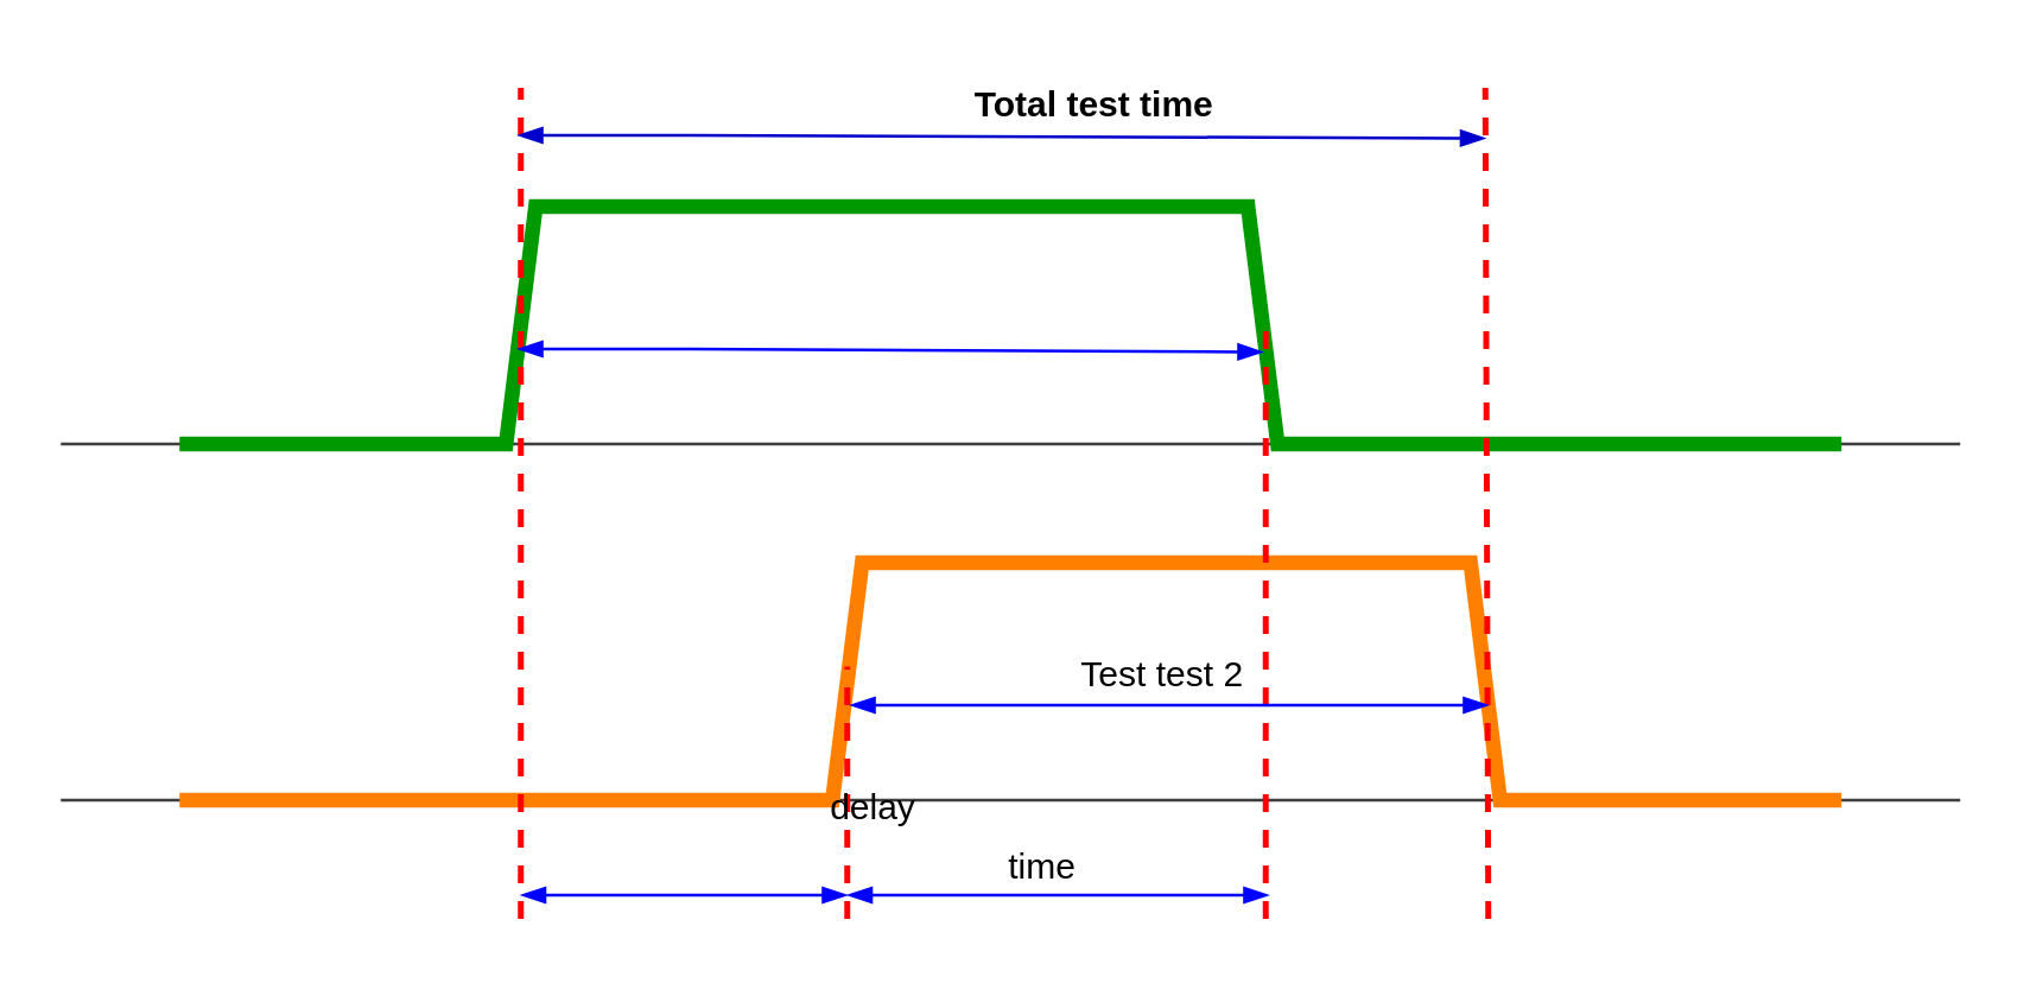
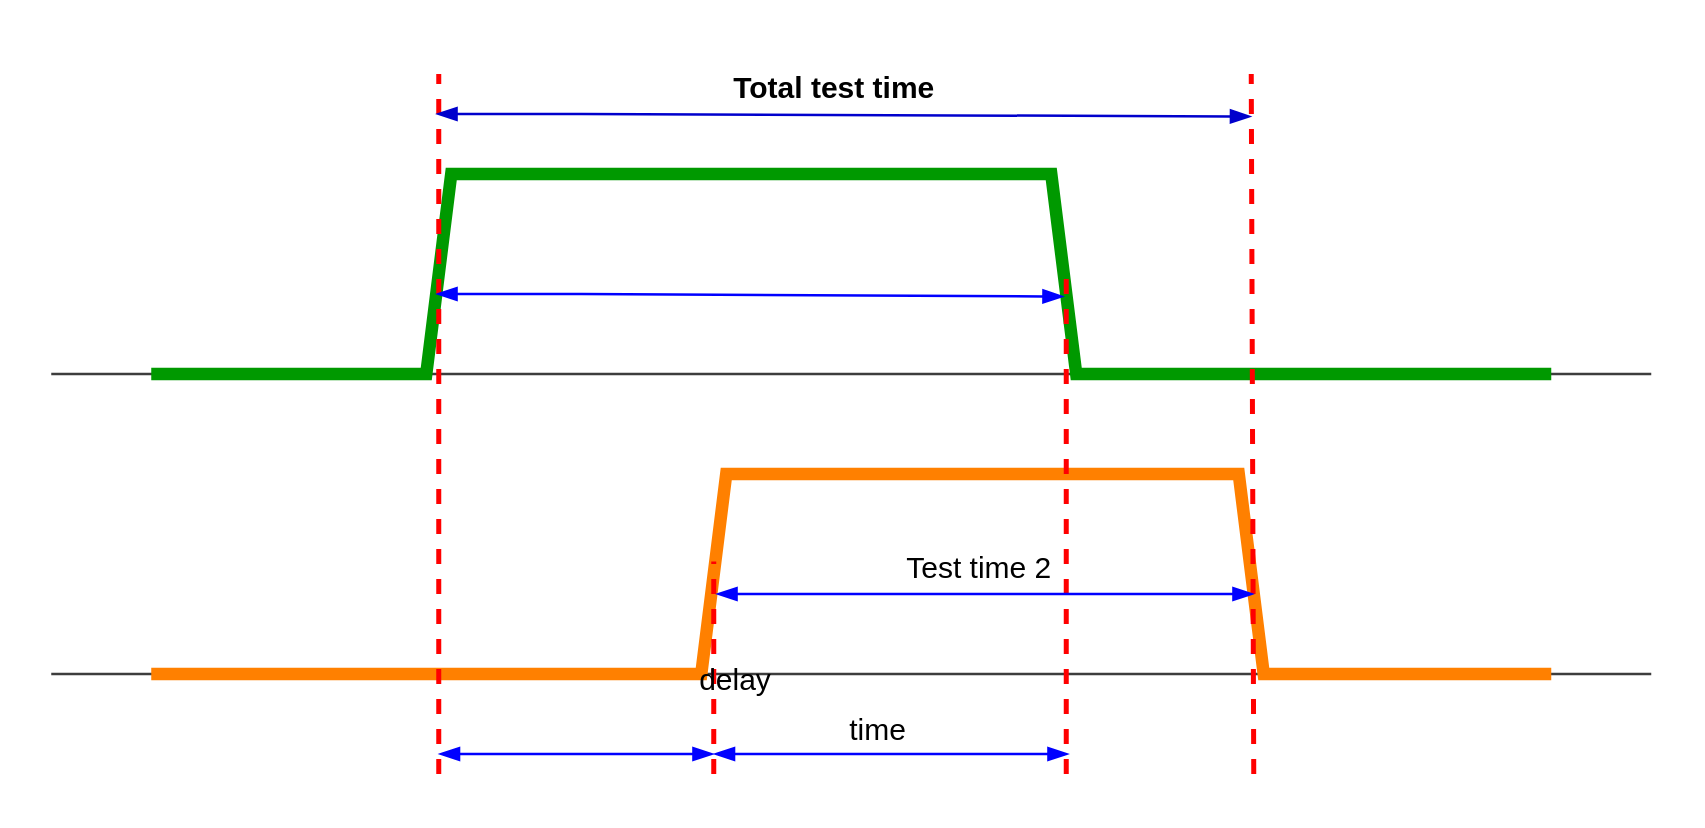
  <mxCell id="0" />
  <mxCell id="1" parent="0" />
  <mxCell id="2" value="" style="endArrow=none;html=1;rounded=0;strokeColor=#3D3D3D;" edge="1" parent="1"><mxGeometry width="50" height="50" relative="1" as="geometry"><mxPoint x="20" y="269" as="sourcePoint" /><mxPoint x="660" y="269" as="targetPoint" /></mxGeometry></mxCell>
  <mxCell id="3" value="" style="endArrow=none;html=1;rounded=0;strokeColor=#3D3D3D;" edge="1" parent="1"><mxGeometry width="50" height="50" relative="1" as="geometry"><mxPoint x="20" y="149" as="sourcePoint" /><mxPoint x="660" y="149" as="targetPoint" /></mxGeometry></mxCell>
  <mxCell id="4" value="" style="endArrow=none;html=1;rounded=0;strokeWidth=5;strokeColor=#009900;" edge="1" parent="1"><mxGeometry width="50" height="50" relative="1" as="geometry"><mxPoint x="620" y="149" as="sourcePoint" /><mxPoint x="60" y="149" as="targetPoint" /><Array as="points"><mxPoint x="430" y="149" /><mxPoint x="420" y="69" /><mxPoint x="180" y="69" /><mxPoint x="170" y="149" /></Array></mxGeometry></mxCell>
  <mxCell id="5" value="" style="endArrow=none;html=1;rounded=0;strokeWidth=5;strokeColor=#FF8000;" edge="1" parent="1"><mxGeometry width="50" height="50" relative="1" as="geometry"><mxPoint x="620" y="269" as="sourcePoint" /><mxPoint x="60" y="269" as="targetPoint" /><Array as="points"><mxPoint x="505" y="269" /><mxPoint x="495" y="189" /><mxPoint x="290" y="189" /><mxPoint x="280" y="269" /></Array></mxGeometry></mxCell>
  <mxCell id="6" value="" style="endArrow=none;dashed=1;html=1;rounded=0;strokeColor=#FF0000;strokeWidth=2;" edge="1" parent="1"><mxGeometry width="50" height="50" relative="1" as="geometry"><mxPoint x="175" y="309" as="sourcePoint" /><mxPoint x="175" y="29" as="targetPoint" /></mxGeometry></mxCell>
  <mxCell id="7" value="" style="endArrow=none;dashed=1;html=1;rounded=0;strokeColor=#FF0000;strokeWidth=2;endSize=0;startSize=0;jumpSize=5;" edge="1" parent="1"><mxGeometry width="50" height="50" relative="1" as="geometry"><mxPoint x="285" y="309" as="sourcePoint" /><mxPoint x="285" y="224" as="targetPoint" /></mxGeometry></mxCell>
  <mxCell id="8" value="" style="endArrow=none;dashed=1;html=1;rounded=0;strokeColor=#FF0000;strokeWidth=2;" edge="1" parent="1"><mxGeometry width="50" height="50" relative="1" as="geometry"><mxPoint x="426" y="309" as="sourcePoint" /><mxPoint x="426" y="110" as="targetPoint" /></mxGeometry></mxCell>
  <mxCell id="9" value="" style="endArrow=none;dashed=1;html=1;rounded=0;strokeColor=#FF0000;strokeWidth=2;" edge="1" parent="1"><mxGeometry width="50" height="50" relative="1" as="geometry"><mxPoint x="501" y="309" as="sourcePoint" /><mxPoint x="500" y="29" as="targetPoint" /></mxGeometry></mxCell>
  <mxCell id="10" value="" style="endArrow=blockThin;html=1;rounded=0;startArrow=blockThin;startFill=1;endFill=1;strokeColor=#0000FF;" edge="1" parent="1"><mxGeometry width="50" height="50" relative="1" as="geometry"><mxPoint x="175" y="301" as="sourcePoint" /><mxPoint x="285" y="301" as="targetPoint" /></mxGeometry></mxCell>
  <mxCell id="11" value="" style="endArrow=blockThin;html=1;rounded=0;startArrow=blockThin;startFill=1;endFill=1;strokeColor=#0000FF;" edge="1" parent="1"><mxGeometry width="50" height="50" relative="1" as="geometry"><mxPoint x="285" y="301" as="sourcePoint" /><mxPoint x="427" y="301" as="targetPoint" /><Array as="points"><mxPoint x="343" y="301" /></Array></mxGeometry></mxCell>
  <mxCell id="12" value="" style="endArrow=blockThin;html=1;rounded=0;startArrow=blockThin;startFill=1;endFill=1;strokeColor=#0000FF;" edge="1" parent="1"><mxGeometry width="50" height="50" relative="1" as="geometry"><mxPoint x="286" y="237" as="sourcePoint" /><mxPoint x="501" y="237" as="targetPoint" /><Array as="points"><mxPoint x="344" y="237" /></Array></mxGeometry></mxCell>
  <mxCell id="13" value="" style="endArrow=blockThin;html=1;rounded=0;startArrow=blockThin;startFill=1;endFill=1;strokeColor=#0000FF;" edge="1" parent="1"><mxGeometry width="50" height="50" relative="1" as="geometry"><mxPoint x="174" y="117" as="sourcePoint" /><mxPoint x="425" y="118" as="targetPoint" /><Array as="points"><mxPoint x="232" y="117" /></Array></mxGeometry></mxCell>
  <mxCell id="14" value="" style="endArrow=blockThin;html=1;rounded=0;startArrow=blockThin;startFill=1;endFill=1;strokeColor=#0000CC;" edge="1" parent="1"><mxGeometry width="50" height="50" relative="1" as="geometry"><mxPoint x="174" y="45" as="sourcePoint" /><mxPoint x="500" y="46" as="targetPoint" /><Array as="points"><mxPoint x="232" y="45" /></Array></mxGeometry></mxCell>
- <mxCell id="15" value="Total test time" style="text;html=1;strokeColor=none;fillColor=none;align=center;verticalAlign=middle;whiteSpace=wrap;rounded=0;fontStyle=1" vertex="1" parent="1"><mxGeometry x="320" y="20" width="97" height="30" as="geometry" /></mxCell>
- <mxCell id="16" value="Test test 2" style="text;html=1;strokeColor=none;fillColor=none;align=center;verticalAlign=middle;whiteSpace=wrap;rounded=0;fontStyle=0" vertex="1" parent="1"><mxGeometry x="353" y="212" width="77" height="30" as="geometry" /></mxCell>
+ <mxCell id="15" value="Total test time" style="text;html=1;strokeColor=none;fillColor=none;align=center;verticalAlign=middle;whiteSpace=wrap;rounded=0;fontStyle=1" vertex="1" parent="1"><mxGeometry x="285" y="20" width="97" height="30" as="geometry" /></mxCell>
+ <mxCell id="16" value="Test time 2" style="text;html=1;strokeColor=none;fillColor=none;align=center;verticalAlign=middle;whiteSpace=wrap;rounded=0;fontStyle=0" vertex="1" parent="1"><mxGeometry x="353" y="212" width="77" height="30" as="geometry" /></mxCell>
  <mxCell id="17" value="time" style="text;html=1;strokeColor=none;fillColor=none;align=center;verticalAlign=middle;whiteSpace=wrap;rounded=0;fontStyle=0" vertex="1" parent="1"><mxGeometry x="331" y="277" width="40" height="30" as="geometry" /></mxCell>
  <mxCell id="18" value="delay" style="text;html=1;strokeColor=none;fillColor=none;align=center;verticalAlign=middle;whiteSpace=wrap;rounded=0;fontStyle=0" vertex="1" parent="1"><mxGeometry x="274" y="257" width="40" height="30" as="geometry" /></mxCell>
